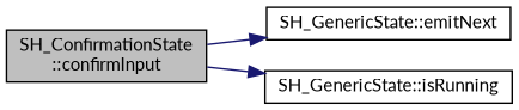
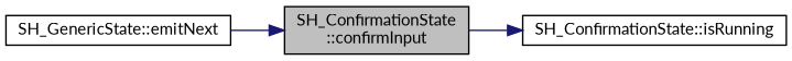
  digraph {
    fontname=Lato
    rankdir=LR
    node [color=black fontname=Lato fontsize=11 shape=record]
    edge [color=midnightblue fontname=Lato fontsize=11 labelfontname=Verdana labelfontsize=11 style=solid]
    n1 [fillcolor=grey75 fontcolor=black height=0.2 label="SH_ConfirmationState\l::confirmInput" style=filled width=0.4]
    n2 [height=0.2 label="SH_GenericState::emitNext" width=0.4]
-   n3 [height=0.2 label="SH_GenericState::isRunning" width=0.4]
-   n1 -> n2
+   n3 [height=0.2 label="SH_ConfirmationState::isRunning" width=0.4]
+   n2 -> n1
    n1 -> n3
  }
